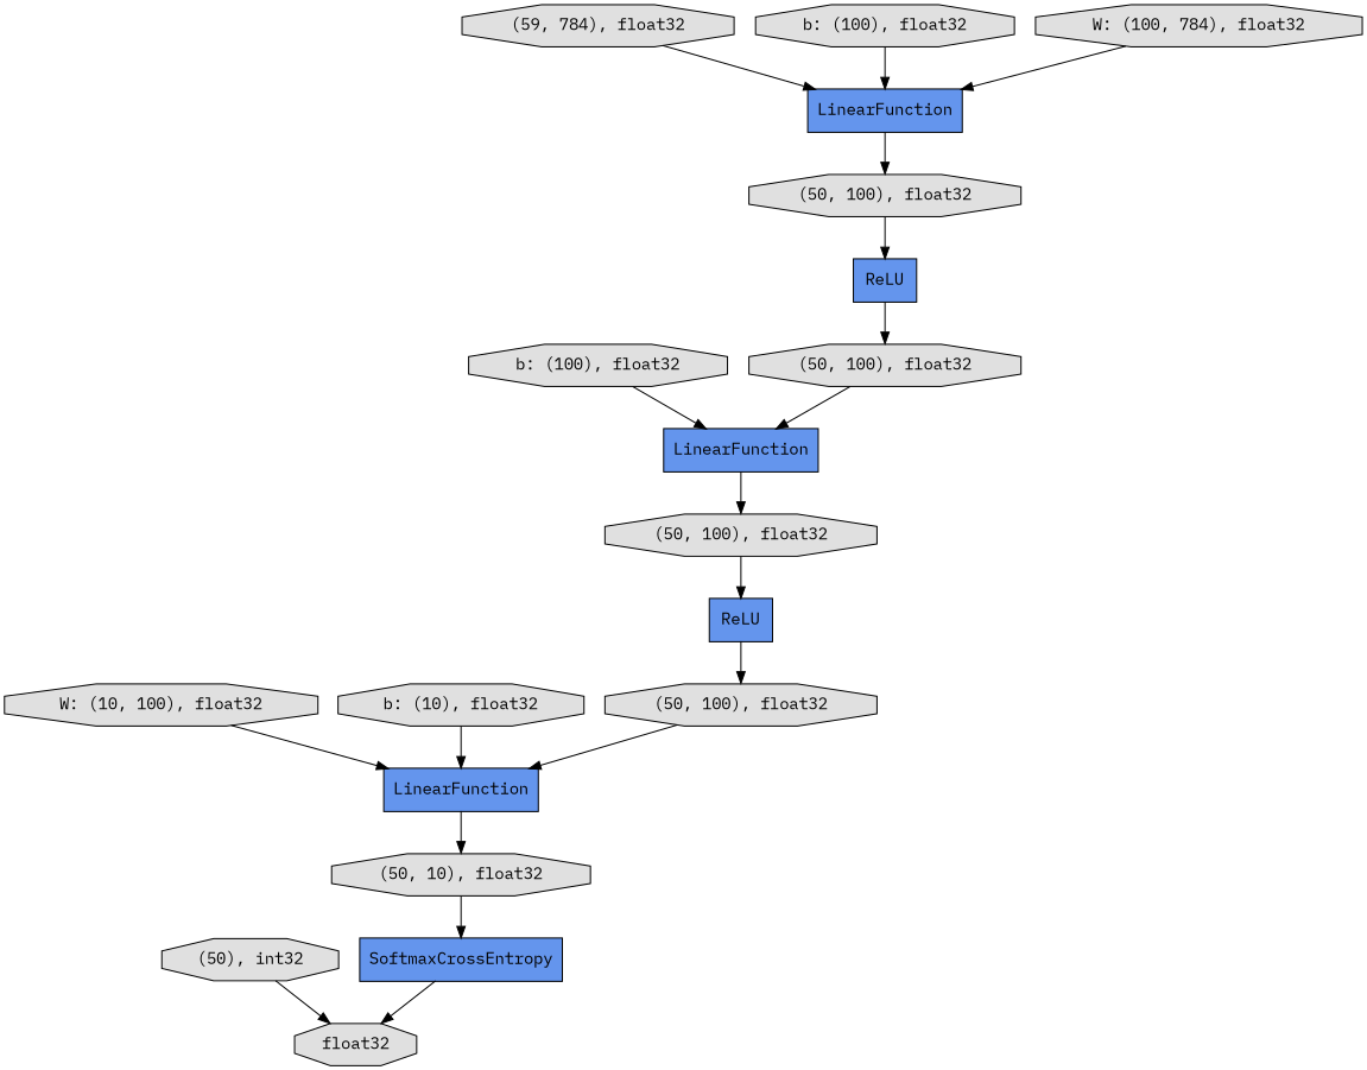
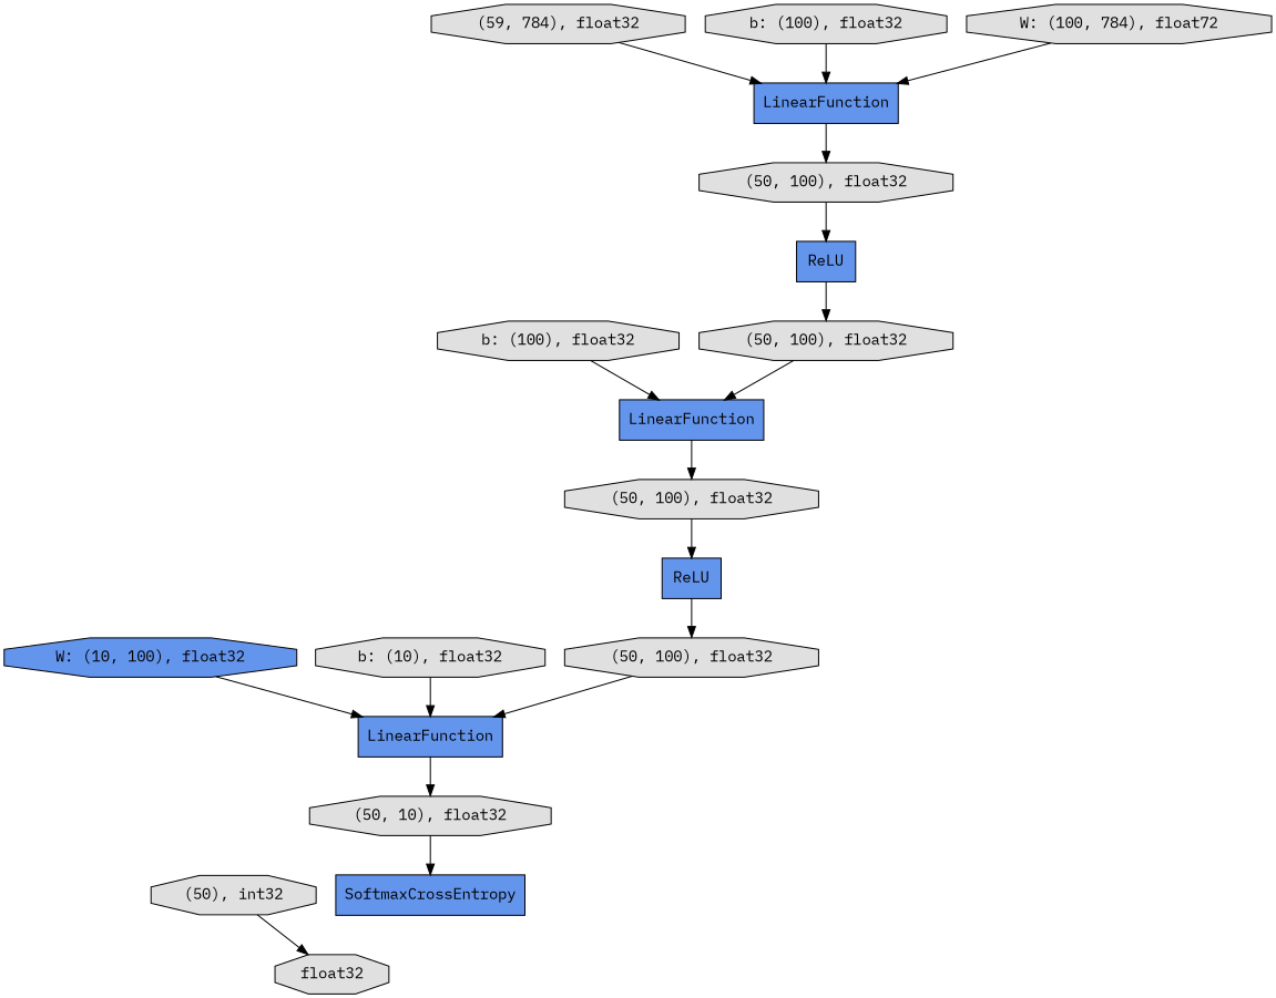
  digraph {
    fontname="IBM Plex Mono"
    rankdir=TB
    node [fillcolor="#E0E0E0" fontname="IBM Plex Mono" shape=octagon style=filled]
    edge [fontname="IBM Plex Mono"]
    n1 [fillcolor="#6495ED" label=LinearFunction shape=record]
    n2 [label="(50, 100), float32"]
    n3 [fillcolor="#6495ED" label=ReLU shape=record]
    n4 [label="(59, 784), float32"]
    n5 [label=float32]
    n6 [label="(50, 100), float32"]
    n7 [fillcolor="#6495ED" label=LinearFunction shape=record]
-   n8 [label="W: (10, 100), float32"]
+   n8 [fillcolor="#6495ED" label="W: (10, 100), float32"]
    n9 [fillcolor="#6495ED" label=LinearFunction shape=record]
    n10 [label="(50, 10), float32"]
    n11 [fillcolor="#6495ED" label=SoftmaxCrossEntropy shape=record]
    n12 [label="b: (100), float32"]
    n13 [label="(50, 100), float32"]
    n14 [label="(50, 100), float32"]
    n15 [fillcolor="#6495ED" label=ReLU shape=record]
    n16 [label="b: (10), float32"]
    n17 [label="b: (100), float32"]
-   n18 [label="W: (100, 784), float32"]
+   n18 [label="W: (100, 784), float72"]
    n19 [label="(50), int32"]
    n1 -> n2
    n2 -> n3
    n3 -> n6
    n4 -> n1
    n6 -> n7
    n7 -> n13
    n8 -> n9
    n9 -> n10
    n10 -> n11
-   n11 -> n5
    n12 -> n7
    n13 -> n15
    n14 -> n9
    n15 -> n14
    n16 -> n9
    n17 -> n1
    n18 -> n1
    n19 -> n5
  }
